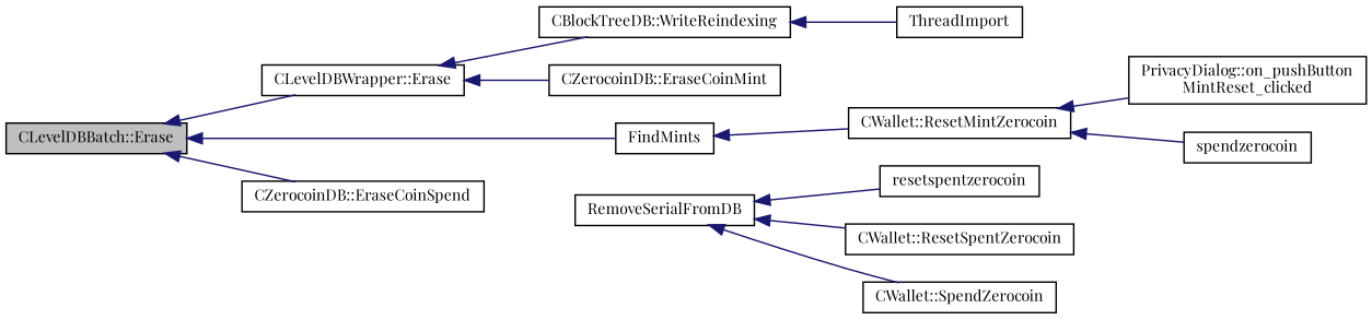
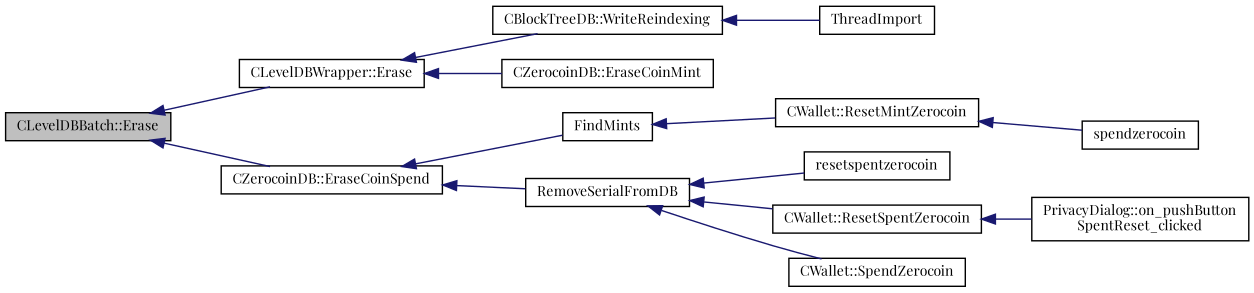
  digraph {
    fontname="Playfair Display"
    rankdir=LR
    node [color=black fillcolor=white fontname="Playfair Display" fontsize=10 shape=record style=filled]
    edge [color=midnightblue dir=back fontname="Playfair Display" fontsize=10 labelfontname=Helvetica labelfontsize=10 style=solid]
    n1 [fillcolor=grey75 fontcolor=black height=0.2 label="CLevelDBBatch::Erase" width=0.4]
    n2 [height=0.2 label="CLevelDBWrapper::Erase" width=0.4]
    n3 [height=0.2 label="CZerocoinDB::EraseCoinSpend" width=0.4]
    n4 [height=0.2 label="CBlockTreeDB::WriteReindexing" width=0.4]
    n5 [height=0.2 label="CZerocoinDB::EraseCoinMint" width=0.4]
    n6 [height=0.2 label=ThreadImport width=0.4]
    n7 [height=0.2 label=FindMints width=0.4]
    n8 [height=0.2 label=RemoveSerialFromDB width=0.4]
    n9 [height=0.2 label="CWallet::ResetMintZerocoin" width=0.4]
    n10 [height=0.2 label=resetspentzerocoin width=0.4]
    n11 [height=0.2 label="CWallet::ResetSpentZerocoin" width=0.4]
    n12 [height=0.2 label="CWallet::SpendZerocoin" width=0.4]
-   n13 [height=0.2 label="PrivacyDialog::on_pushButton\lMintReset_clicked" width=0.4]
    n14 [height=0.2 label=spendzerocoin width=0.4]
+   n15 [height=0.2 label="PrivacyDialog::on_pushButton\lSpentReset_clicked" width=0.4]
    n1 -> n2
    n1 -> n3
    n2 -> n4
    n2 -> n5
-   n1 -> n7
+   n3 -> n7
+   n3 -> n8
    n4 -> n6
    n7 -> n9
    n8 -> n10
    n8 -> n11
    n8 -> n12
-   n9 -> n13
    n9 -> n14
+   n11 -> n15
  }
